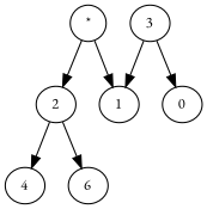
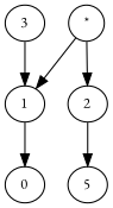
  digraph {
    fontname="EB Garamond"
    splines=false
    node [fillcolor=white fontname="EB Garamond" fontsize=12 shape=ellipse style=filled]
    edge [fontname="EB Garamond"]
    n1 [height=0.4 label="*" width=0.4]
    n2 [height=0.4 label=1 width=0.4]
    n3 [height=0.4 label=2 width=0.4]
    n4 [height=0.4 label=0 width=0.4]
-   n5 [height=0.4 label=4 width=0.4]
-   n6 [height=0.4 label=6 width=0.4]
+   n5 [height=0.4 label=5 width=0.4]
    n7 [height=0.4 label=3 width=0.4]
    n1 -> n2
    n1 -> n3
-   n7 -> n4
+   n2 -> n4
    n3 -> n5
-   n3 -> n6
    n7 -> n2
  }
